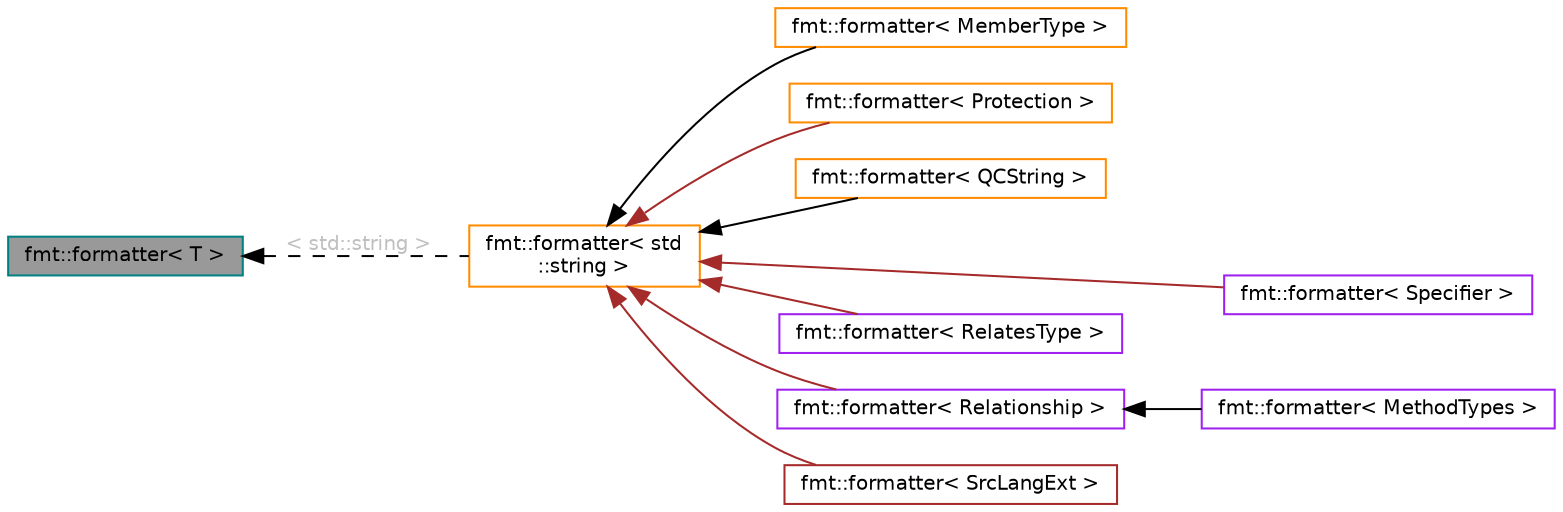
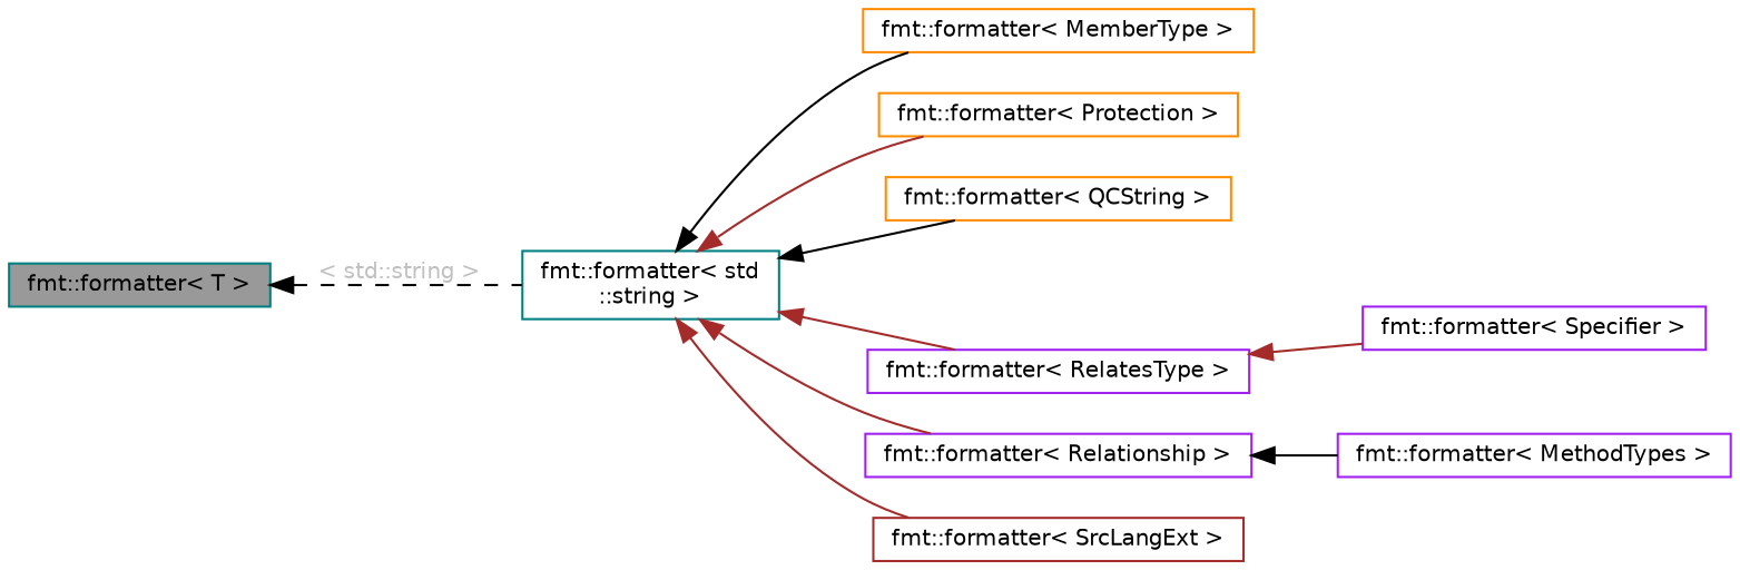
  digraph {
    rankdir=LR
    node [color=purple fillcolor=white fontname=Helvetica fontsize=10 shape=box style=filled]
    edge [color=brown dir=back fontname=Helvetica fontsize=10 labelfontname=Helvetica labelfontsize=10 style=solid]
    n1 [color=teal fillcolor=grey60 fontcolor=black height=0.2 label="fmt::formatter\< T \>" width=0.4]
-   n2 [color=darkorange height=0.2 label="fmt::formatter\< std\l::string \>" width=0.4]
+   n2 [color=teal height=0.2 label="fmt::formatter\< std\l::string \>" width=0.4]
    n3 [color=darkorange height=0.2 label="fmt::formatter\< MemberType \>" width=0.4]
    n4 [color=darkorange height=0.2 label="fmt::formatter\< Protection \>" width=0.4]
    n5 [color=darkorange height=0.2 label="fmt::formatter\< QCString \>" width=0.4]
    n6 [height=0.2 label="fmt::formatter\< RelatesType \>" width=0.4]
    n7 [height=0.2 label="fmt::formatter\< Relationship \>" width=0.4]
    n8 [height=0.2 label="fmt::formatter\< Specifier \>" width=0.4]
    n9 [color=brown height=0.2 label="fmt::formatter\< SrcLangExt \>" width=0.4]
    n10 [height=0.2 label="fmt::formatter\< MethodTypes \>" width=0.4]
    n1 -> n2 [color=black fontcolor=grey label=" \< std::string \>" style=dashed]
    n2 -> n3 [color=black]
    n2 -> n4
    n2 -> n5 [color=black]
    n2 -> n6
    n2 -> n7
-   n2 -> n8
+   n6 -> n8
    n2 -> n9
    n7 -> n10 [color=black]
  }
